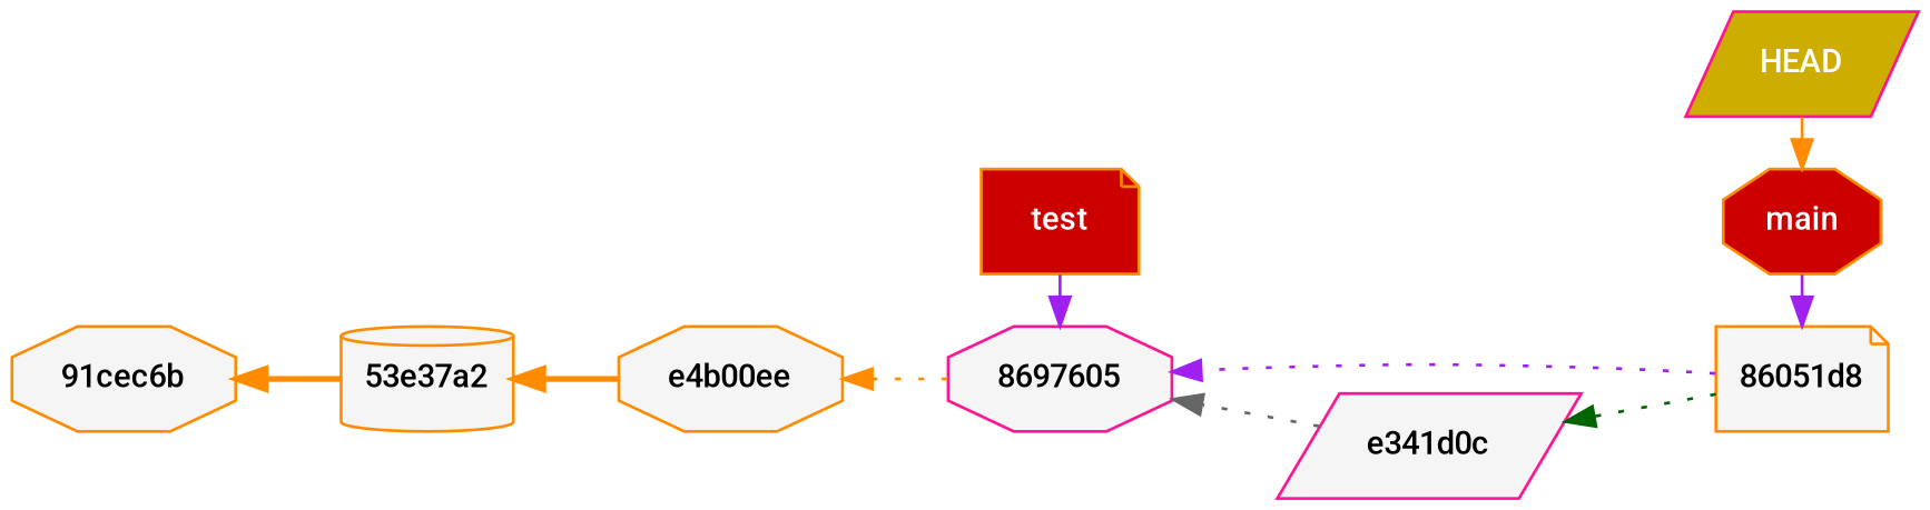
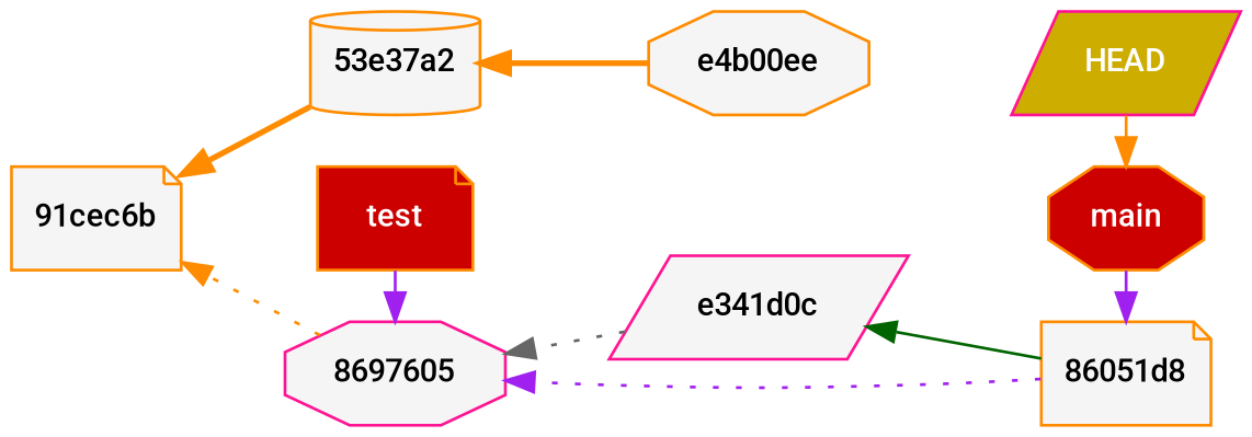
  digraph {
    rankdir=RL
    node [color=darkorange fillcolor=whitesmoke fontname="Roboto Medium" fontsize=11 shape=note style=filled]
    edge [color=darkorange style=dotted]
    n1 [fillcolor=red3 fontcolor=white label=test]
    n2 [color=deeppink label=8697605 shape=octagon]
    n3 [color=deeppink fillcolor=gold3 fontcolor=white label=HEAD shape=parallelogram]
    n4 [fillcolor=red3 fontcolor=white label=main shape=octagon]
    n5 [label="86051d8"]
    n6 [label=e4b00ee shape=octagon]
    n7 [color=deeppink label=e341d0c shape=parallelogram]
-   n8 [label="91cec6b" shape=octagon]
+   n8 [label="91cec6b"]
    n9 [label="53e37a2" shape=cylinder]
    subgraph sub_1 {
      rank=same
      n1
      n2
    }
    subgraph sub_2 {
      rank=same
      n3
      n4
      n5
    }
    n1 -> n2 [color=purple style=solid]
-   n2 -> n6
+   n2 -> n8
    n3 -> n4 [style=solid]
    n4 -> n5 [color=purple style=solid]
    n5 -> n2 [color=purple]
-   n5 -> n7 [color=darkgreen]
+   n5 -> n7 [color=darkgreen style=solid]
    n6 -> n9 [style=bold]
    n7 -> n2 [color=gray40]
    n9 -> n8 [style=bold]
  }
